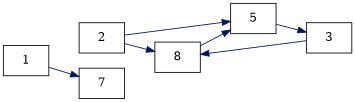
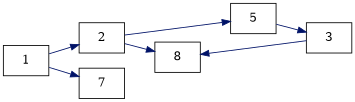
  digraph {
    rankdir=LR
    node [shape=box]
    edge [color="#001267"]
    1
    2
    n3 [label=7]
    n4 [label=8]
    5
    3
+   1 -> 2
    1 -> n3
    2 -> n4
    2 -> 5
-   n4 -> 5
    5 -> 3
    3 -> n4
  }
